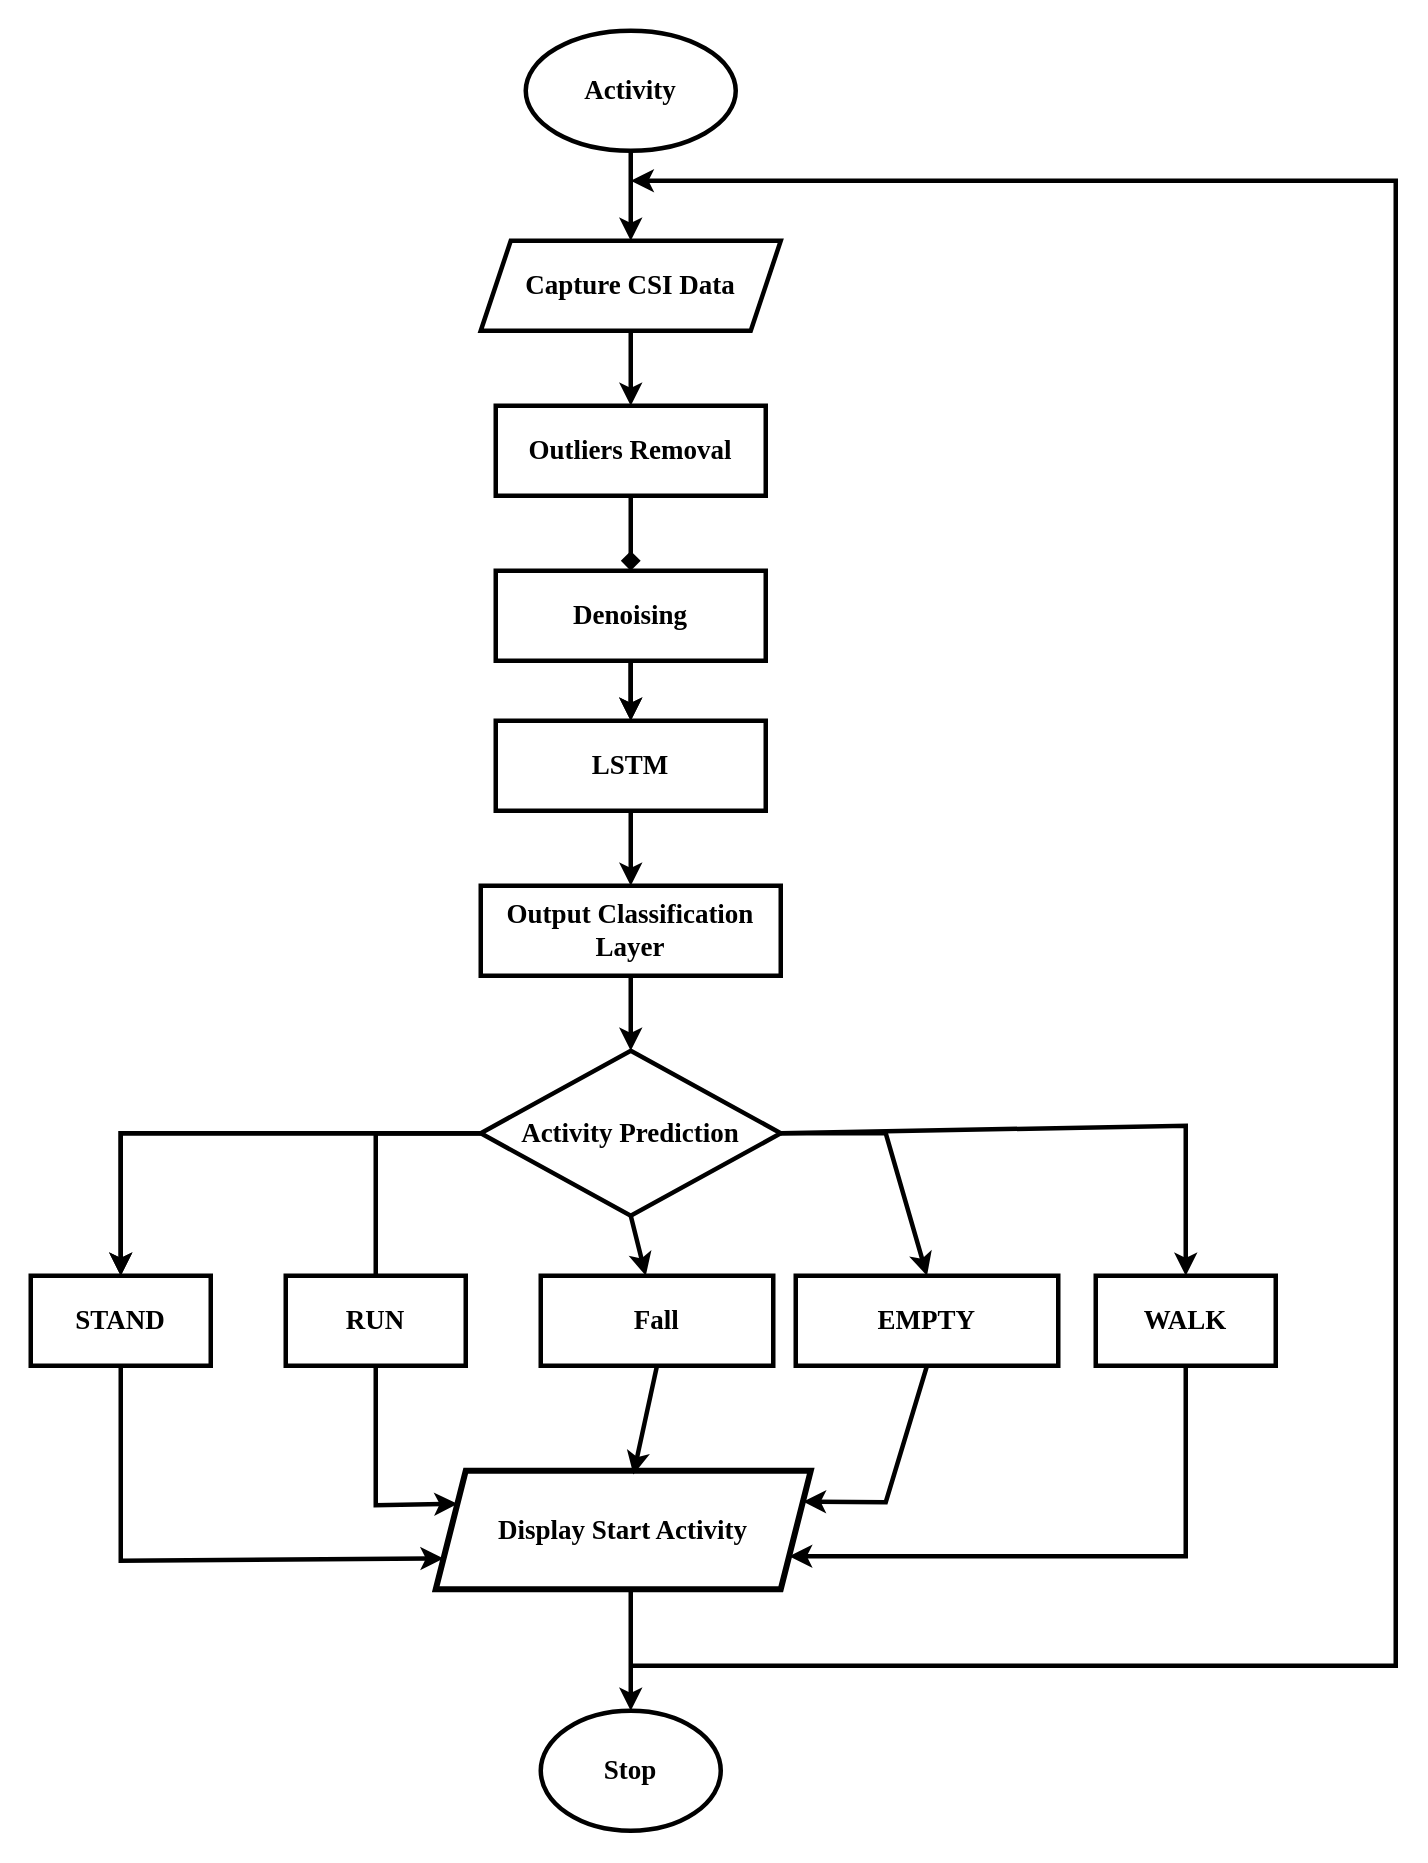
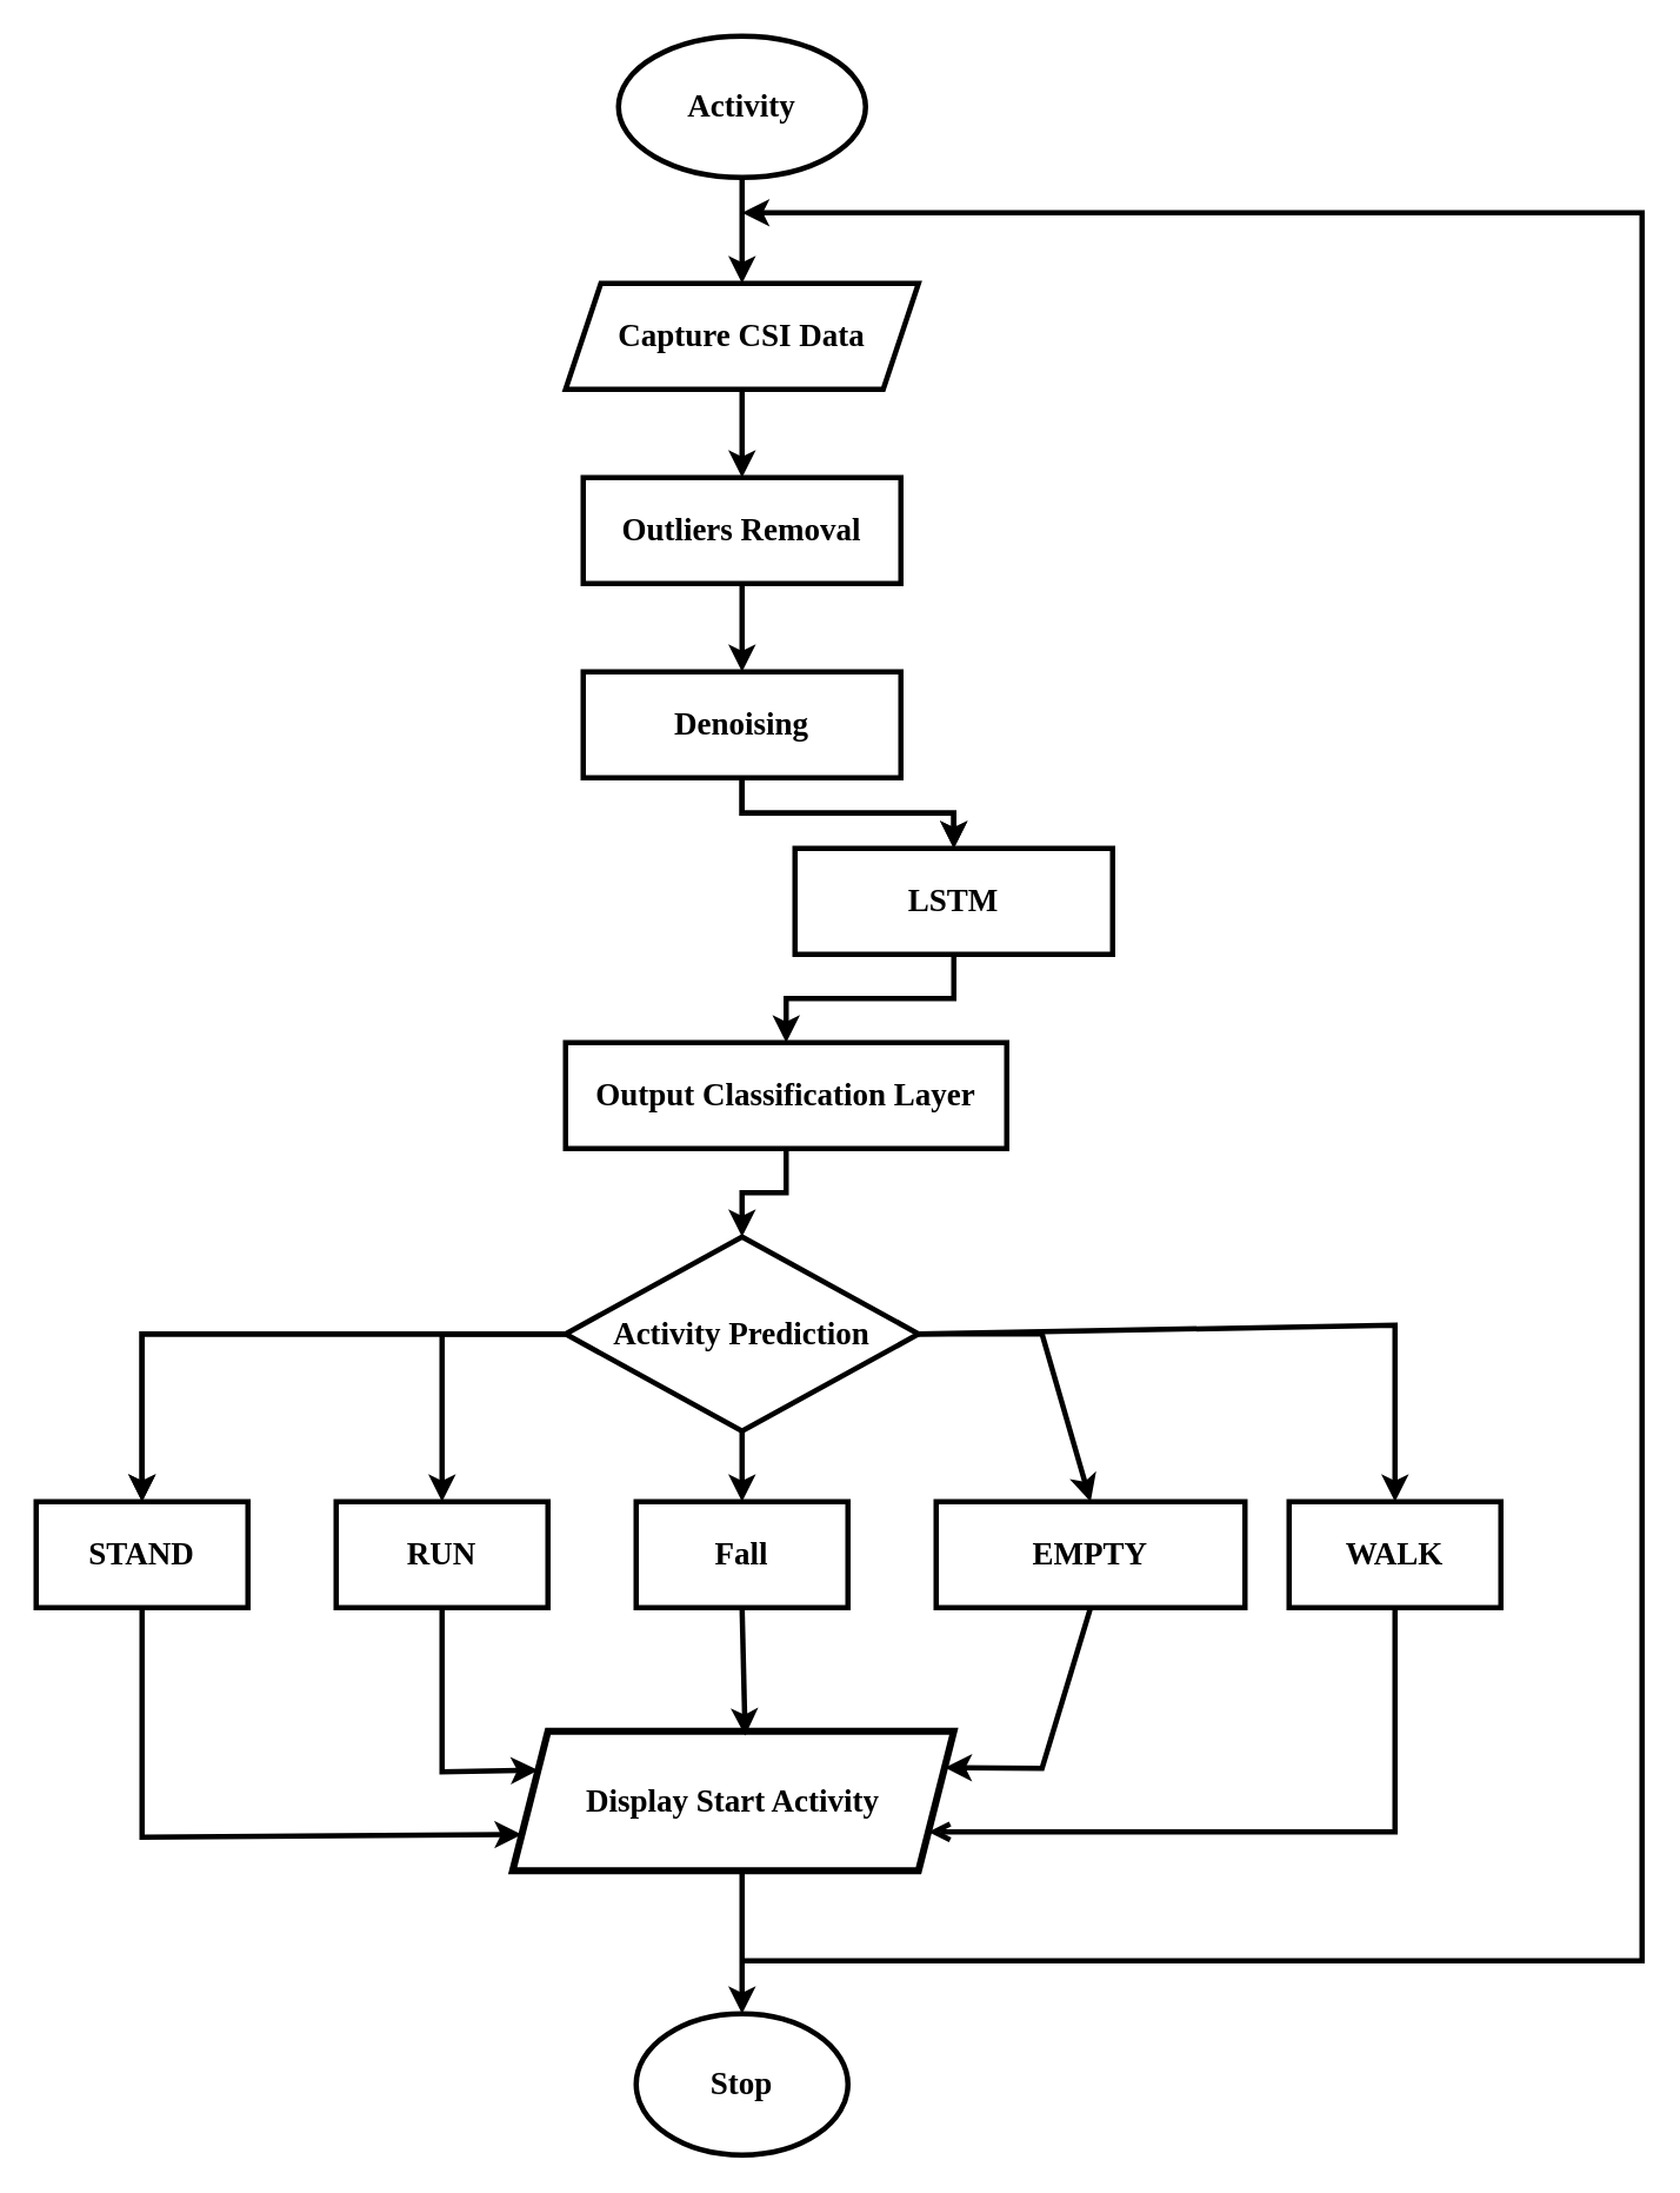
  <mxCell id="0" />
  <mxCell id="1" parent="0" />
  <mxCell id="2" value="Activity" style="ellipse;whiteSpace=wrap;html=1;strokeWidth=3;fontStyle=1;fontSize=18;fontFamily=Times New Roman;" parent="1" vertex="1"><mxGeometry x="350" y="20" width="140" height="80" as="geometry" /></mxCell>
  <mxCell id="3" value="" style="edgeStyle=orthogonalEdgeStyle;rounded=0;orthogonalLoop=1;jettySize=auto;html=1;strokeWidth=3;fontStyle=1;fontSize=18;fontFamily=Times New Roman;" parent="1" source="5" target="7" edge="1"><mxGeometry relative="1" as="geometry" /></mxCell>
  <mxCell id="4" value="" style="edgeStyle=orthogonalEdgeStyle;rounded=0;orthogonalLoop=1;jettySize=auto;html=1;strokeWidth=3;" parent="1" source="5" target="7" edge="1"><mxGeometry relative="1" as="geometry" /></mxCell>
  <mxCell id="5" value="Denoising" style="whiteSpace=wrap;html=1;strokeWidth=3;fontStyle=1;fontSize=18;fontFamily=Times New Roman;" parent="1" vertex="1"><mxGeometry x="330" y="380" width="180" height="60" as="geometry" /></mxCell>
  <mxCell id="6" value="" style="edgeStyle=orthogonalEdgeStyle;rounded=0;orthogonalLoop=1;jettySize=auto;html=1;strokeWidth=3;fontStyle=1;fontSize=18;fontFamily=Times New Roman;" parent="1" source="7" target="9" edge="1"><mxGeometry relative="1" as="geometry" /></mxCell>
- <mxCell id="7" value="LSTM" style="whiteSpace=wrap;html=1;strokeWidth=3;fontStyle=1;fontSize=18;fontFamily=Times New Roman;" parent="1" vertex="1"><mxGeometry x="330" y="480" width="180" height="60" as="geometry" /></mxCell>
+ <mxCell id="7" value="LSTM" style="whiteSpace=wrap;html=1;strokeWidth=3;fontStyle=1;fontSize=18;fontFamily=Times New Roman;" parent="1" vertex="1"><mxGeometry x="450" y="480" width="180" height="60" as="geometry" /></mxCell>
  <mxCell id="8" value="" style="edgeStyle=orthogonalEdgeStyle;rounded=0;orthogonalLoop=1;jettySize=auto;html=1;strokeWidth=3;fontStyle=1;fontSize=18;fontFamily=Times New Roman;" parent="1" source="9" target="12" edge="1"><mxGeometry relative="1" as="geometry" /></mxCell>
- <mxCell id="9" value="Output Classification Layer" style="whiteSpace=wrap;html=1;strokeWidth=3;fontStyle=1;fontSize=18;fontFamily=Times New Roman;" parent="1" vertex="1"><mxGeometry x="320" y="590" width="200" height="60" as="geometry" /></mxCell>
+ <mxCell id="9" value="Output Classification Layer" style="whiteSpace=wrap;html=1;strokeWidth=3;fontStyle=1;fontSize=18;fontFamily=Times New Roman;" parent="1" vertex="1"><mxGeometry x="320" y="590" width="250" height="60" as="geometry" /></mxCell>
  <mxCell id="10" value="" style="edgeStyle=orthogonalEdgeStyle;rounded=0;orthogonalLoop=1;jettySize=auto;html=1;strokeWidth=3;fontStyle=1;fontSize=18;fontFamily=Times New Roman;" parent="1" source="12" target="13" edge="1"><mxGeometry relative="1" as="geometry" /></mxCell>
  <mxCell id="11" value="" style="edgeStyle=orthogonalEdgeStyle;rounded=0;orthogonalLoop=1;jettySize=auto;html=1;strokeWidth=3;fontStyle=1;fontSize=18;fontFamily=Times New Roman;" parent="1" source="12" target="13" edge="1"><mxGeometry relative="1" as="geometry" /></mxCell>
  <mxCell id="12" value="Activity Prediction" style="rhombus;whiteSpace=wrap;html=1;strokeWidth=3;fontStyle=1;fontSize=18;fontFamily=Times New Roman;" parent="1" vertex="1"><mxGeometry x="320" y="700" width="200" height="110" as="geometry" /></mxCell>
  <mxCell id="13" value="STAND" style="whiteSpace=wrap;html=1;strokeWidth=3;fontStyle=1;fontSize=18;fontFamily=Times New Roman;" parent="1" vertex="1"><mxGeometry x="20" y="850" width="120" height="60" as="geometry" /></mxCell>
  <mxCell id="14" value="WALK" style="rounded=0;whiteSpace=wrap;html=1;strokeWidth=3;fontStyle=1;fontSize=18;fontFamily=Times New Roman;" parent="1" vertex="1"><mxGeometry x="730" y="850" width="120" height="60" as="geometry" /></mxCell>
  <mxCell id="15" value="RUN" style="rounded=0;whiteSpace=wrap;html=1;strokeWidth=3;fontStyle=1;fontSize=18;fontFamily=Times New Roman;" parent="1" vertex="1"><mxGeometry x="190" y="850" width="120" height="60" as="geometry" /></mxCell>
  <mxCell id="16" value="EMPTY" style="rounded=0;whiteSpace=wrap;html=1;strokeWidth=3;fontStyle=1;fontSize=18;fontFamily=Times New Roman;" parent="1" vertex="1"><mxGeometry x="530" y="850" width="175" height="60" as="geometry" /></mxCell>
- <mxCell id="17" value="" style="endArrow=none;html=1;rounded=0;exitX=0;exitY=0.5;exitDx=0;exitDy=0;entryX=0.5;entryY=0;entryDx=0;entryDy=0;strokeWidth=3;fontStyle=1;fontSize=18;fontFamily=Times New Roman;" parent="1" source="12" target="15" edge="1"><mxGeometry width="50" height="50" relative="1" as="geometry"><mxPoint x="280" y="700" as="sourcePoint" /><mxPoint x="330" y="650" as="targetPoint" /><Array as="points"><mxPoint x="250" y="755" /></Array></mxGeometry></mxCell>
+ <mxCell id="17" value="" style="endArrow=classic;html=1;rounded=0;exitX=0;exitY=0.5;exitDx=0;exitDy=0;entryX=0.5;entryY=0;entryDx=0;entryDy=0;strokeWidth=3;fontStyle=1;fontSize=18;fontFamily=Times New Roman;" parent="1" source="12" target="15" edge="1"><mxGeometry width="50" height="50" relative="1" as="geometry"><mxPoint x="280" y="700" as="sourcePoint" /><mxPoint x="330" y="650" as="targetPoint" /><Array as="points"><mxPoint x="250" y="755" /></Array></mxGeometry></mxCell>
  <mxCell id="18" value="" style="endArrow=classic;html=1;rounded=0;exitX=1;exitY=0.5;exitDx=0;exitDy=0;entryX=0.5;entryY=0;entryDx=0;entryDy=0;strokeWidth=3;fontStyle=1;fontSize=18;fontFamily=Times New Roman;" parent="1" source="12" target="14" edge="1"><mxGeometry width="50" height="50" relative="1" as="geometry"><mxPoint x="280" y="700" as="sourcePoint" /><mxPoint x="330" y="650" as="targetPoint" /><Array as="points"><mxPoint x="790" y="750" /></Array></mxGeometry></mxCell>
  <mxCell id="19" value="" style="endArrow=classic;html=1;rounded=0;exitX=0.5;exitY=1;exitDx=0;exitDy=0;strokeWidth=3;fontStyle=1;fontSize=18;fontFamily=Times New Roman;entryX=1;entryY=0.25;entryDx=0;entryDy=0;" parent="1" source="16" edge="1" target="30"><mxGeometry width="50" height="50" relative="1" as="geometry"><mxPoint x="360" y="890" as="sourcePoint" /><mxPoint x="580" y="970" as="targetPoint" /><Array as="points"><mxPoint x="590" y="1001" /></Array></mxGeometry></mxCell>
- <mxCell id="20" value="" style="endArrow=classic;html=1;rounded=0;exitX=0.5;exitY=1;exitDx=0;exitDy=0;strokeWidth=3;fontStyle=1;fontSize=18;fontFamily=Times New Roman;entryX=1;entryY=0.75;entryDx=0;entryDy=0;" parent="1" source="14" target="30" edge="1"><mxGeometry width="50" height="50" relative="1" as="geometry"><mxPoint x="360" y="890" as="sourcePoint" /><mxPoint x="510" y="1001" as="targetPoint" /><Array as="points"><mxPoint x="790" y="1037" /></Array></mxGeometry></mxCell>
+ <mxCell id="20" value="" style="endArrow=open;html=1;rounded=0;exitX=0.5;exitY=1;exitDx=0;exitDy=0;strokeWidth=3;fontStyle=1;fontSize=18;fontFamily=Times New Roman;entryX=1;entryY=0.75;entryDx=0;entryDy=0;" parent="1" source="14" target="30" edge="1"><mxGeometry width="50" height="50" relative="1" as="geometry"><mxPoint x="360" y="890" as="sourcePoint" /><mxPoint x="510" y="1001" as="targetPoint" /><Array as="points"><mxPoint x="790" y="1037" /></Array></mxGeometry></mxCell>
  <mxCell id="21" value="" style="endArrow=classic;html=1;rounded=0;exitX=0.5;exitY=1;exitDx=0;exitDy=0;entryX=0;entryY=0.75;entryDx=0;entryDy=0;strokeWidth=3;fontStyle=1;fontSize=18;fontFamily=Times New Roman;" parent="1" source="13" target="30" edge="1"><mxGeometry width="50" height="50" relative="1" as="geometry"><mxPoint x="-50" y="770" as="sourcePoint" /><mxPoint x="330" y="1044" as="targetPoint" /><Array as="points"><mxPoint x="80" y="1040" /></Array></mxGeometry></mxCell>
  <mxCell id="22" value="" style="endArrow=classic;html=1;rounded=0;exitX=0.5;exitY=1;exitDx=0;exitDy=0;strokeWidth=3;fontStyle=1;fontSize=18;fontFamily=Times New Roman;" parent="1" edge="1"><mxGeometry width="50" height="50" relative="1" as="geometry"><mxPoint x="420" y="1059" as="sourcePoint" /><mxPoint x="420" y="1140" as="targetPoint" /></mxGeometry></mxCell>
  <mxCell id="23" value="Stop" style="ellipse;whiteSpace=wrap;html=1;strokeWidth=3;fontStyle=1;fontSize=18;fontFamily=Times New Roman;" parent="1" vertex="1"><mxGeometry x="360" y="1140" width="120" height="80" as="geometry" /></mxCell>
  <mxCell id="24" value="" style="endArrow=classic;html=1;rounded=0;strokeWidth=3;fontStyle=1;fontSize=18;fontFamily=Times New Roman;" parent="1" edge="1"><mxGeometry width="50" height="50" relative="1" as="geometry"><mxPoint x="420" y="1110" as="sourcePoint" /><mxPoint x="420" y="120" as="targetPoint" /><Array as="points"><mxPoint x="930" y="1110" /><mxPoint x="930" y="120" /></Array></mxGeometry></mxCell>
  <mxCell id="25" value="Capture CSI Data" style="shape=parallelogram;perimeter=parallelogramPerimeter;whiteSpace=wrap;html=1;fixedSize=1;strokeWidth=3;fontStyle=1;fontSize=18;fontFamily=Times New Roman;" parent="1" vertex="1"><mxGeometry x="320" y="160" width="200" height="60" as="geometry" /></mxCell>
  <mxCell id="26" value="Outliers Removal" style="whiteSpace=wrap;html=1;strokeWidth=3;fontStyle=1;fontSize=18;fontFamily=Times New Roman;" parent="1" vertex="1"><mxGeometry x="330" y="270" width="180" height="60" as="geometry" /></mxCell>
  <mxCell id="27" value="" style="endArrow=classic;html=1;rounded=0;exitX=0.5;exitY=1;exitDx=0;exitDy=0;entryX=0.5;entryY=0;entryDx=0;entryDy=0;strokeWidth=3;" parent="1" source="25" target="26" edge="1"><mxGeometry width="50" height="50" relative="1" as="geometry"><mxPoint x="350" y="330" as="sourcePoint" /><mxPoint x="400" y="280" as="targetPoint" /></mxGeometry></mxCell>
- <mxCell id="28" value="" style="endArrow=diamond;html=1;rounded=0;exitX=0.5;exitY=1;exitDx=0;exitDy=0;entryX=0.5;entryY=0;entryDx=0;entryDy=0;strokeWidth=3;" parent="1" source="26" target="5" edge="1"><mxGeometry width="50" height="50" relative="1" as="geometry"><mxPoint x="350" y="330" as="sourcePoint" /><mxPoint x="400" y="280" as="targetPoint" /></mxGeometry></mxCell>
+ <mxCell id="28" value="" style="endArrow=classic;html=1;rounded=0;exitX=0.5;exitY=1;exitDx=0;exitDy=0;entryX=0.5;entryY=0;entryDx=0;entryDy=0;strokeWidth=3;" parent="1" source="26" target="5" edge="1"><mxGeometry width="50" height="50" relative="1" as="geometry"><mxPoint x="350" y="330" as="sourcePoint" /><mxPoint x="400" y="280" as="targetPoint" /></mxGeometry></mxCell>
  <mxCell id="29" value="" style="endArrow=classic;html=1;rounded=0;exitX=0.5;exitY=1;exitDx=0;exitDy=0;entryX=0.5;entryY=0;entryDx=0;entryDy=0;strokeWidth=3;" parent="1" source="2" target="25" edge="1"><mxGeometry width="50" height="50" relative="1" as="geometry"><mxPoint x="360" y="470" as="sourcePoint" /><mxPoint x="410" y="420" as="targetPoint" /></mxGeometry></mxCell>
  <mxCell id="30" value="&lt;font face=&quot;Times New Roman&quot; style=&quot;font-size: 18px;&quot;&gt;&lt;b&gt;Display Start Activity&lt;/b&gt;&lt;/font&gt;" style="shape=parallelogram;perimeter=parallelogramPerimeter;whiteSpace=wrap;html=1;fixedSize=1;strokeWidth=4;" parent="1" vertex="1"><mxGeometry x="290" y="980" width="250" height="79" as="geometry" /></mxCell>
  <mxCell id="31" value="" style="endArrow=classic;html=1;rounded=0;exitX=0.5;exitY=1;exitDx=0;exitDy=0;strokeWidth=3;fontStyle=1;fontSize=18;fontFamily=Times New Roman;entryX=0;entryY=0.25;entryDx=0;entryDy=0;" parent="1" source="15" target="30" edge="1"><mxGeometry width="50" height="50" relative="1" as="geometry"><mxPoint x="610" y="930" as="sourcePoint" /><mxPoint x="535" y="1021" as="targetPoint" /><Array as="points"><mxPoint x="250" y="1003" /></Array></mxGeometry></mxCell>
  <mxCell id="32" value="" style="endArrow=classic;html=1;rounded=0;exitX=1;exitY=0.5;exitDx=0;exitDy=0;entryX=0.5;entryY=0;entryDx=0;entryDy=0;strokeWidth=3;fontStyle=1;fontSize=18;fontFamily=Times New Roman;" edge="1" parent="1" source="12" target="16"><mxGeometry width="50" height="50" relative="1" as="geometry"><mxPoint x="660" y="755" as="sourcePoint" /><mxPoint x="590" y="850" as="targetPoint" /><Array as="points"><mxPoint x="590" y="755" /></Array></mxGeometry></mxCell>
- <mxCell id="33" value="Fall" style="rounded=0;whiteSpace=wrap;html=1;strokeWidth=3;fontStyle=1;fontSize=18;fontFamily=Times New Roman;" vertex="1" parent="1"><mxGeometry x="360" y="850" width="155" height="60" as="geometry" /></mxCell>
+ <mxCell id="33" value="Fall" style="rounded=0;whiteSpace=wrap;html=1;strokeWidth=3;fontStyle=1;fontSize=18;fontFamily=Times New Roman;" vertex="1" parent="1"><mxGeometry x="360" y="850" width="120" height="60" as="geometry" /></mxCell>
  <mxCell id="34" value="" style="endArrow=classic;html=1;rounded=0;exitX=0.5;exitY=1;exitDx=0;exitDy=0;strokeWidth=3;fontStyle=1;fontSize=18;fontFamily=Times New Roman;entryX=0.527;entryY=0.031;entryDx=0;entryDy=0;entryPerimeter=0;" edge="1" parent="1" source="33" target="30"><mxGeometry width="50" height="50" relative="1" as="geometry"><mxPoint x="410" y="910" as="sourcePoint" /><mxPoint x="464" y="1002" as="targetPoint" /><Array as="points" /></mxGeometry></mxCell>
  <mxCell id="35" value="" style="endArrow=classic;html=1;rounded=0;exitX=0.5;exitY=1;exitDx=0;exitDy=0;strokeWidth=3;fontStyle=1;fontSize=18;fontFamily=Times New Roman;" edge="1" parent="1" source="12" target="33"><mxGeometry width="50" height="50" relative="1" as="geometry"><mxPoint x="410" y="830" as="sourcePoint" /><mxPoint x="340" y="925" as="targetPoint" /><Array as="points" /></mxGeometry></mxCell>
